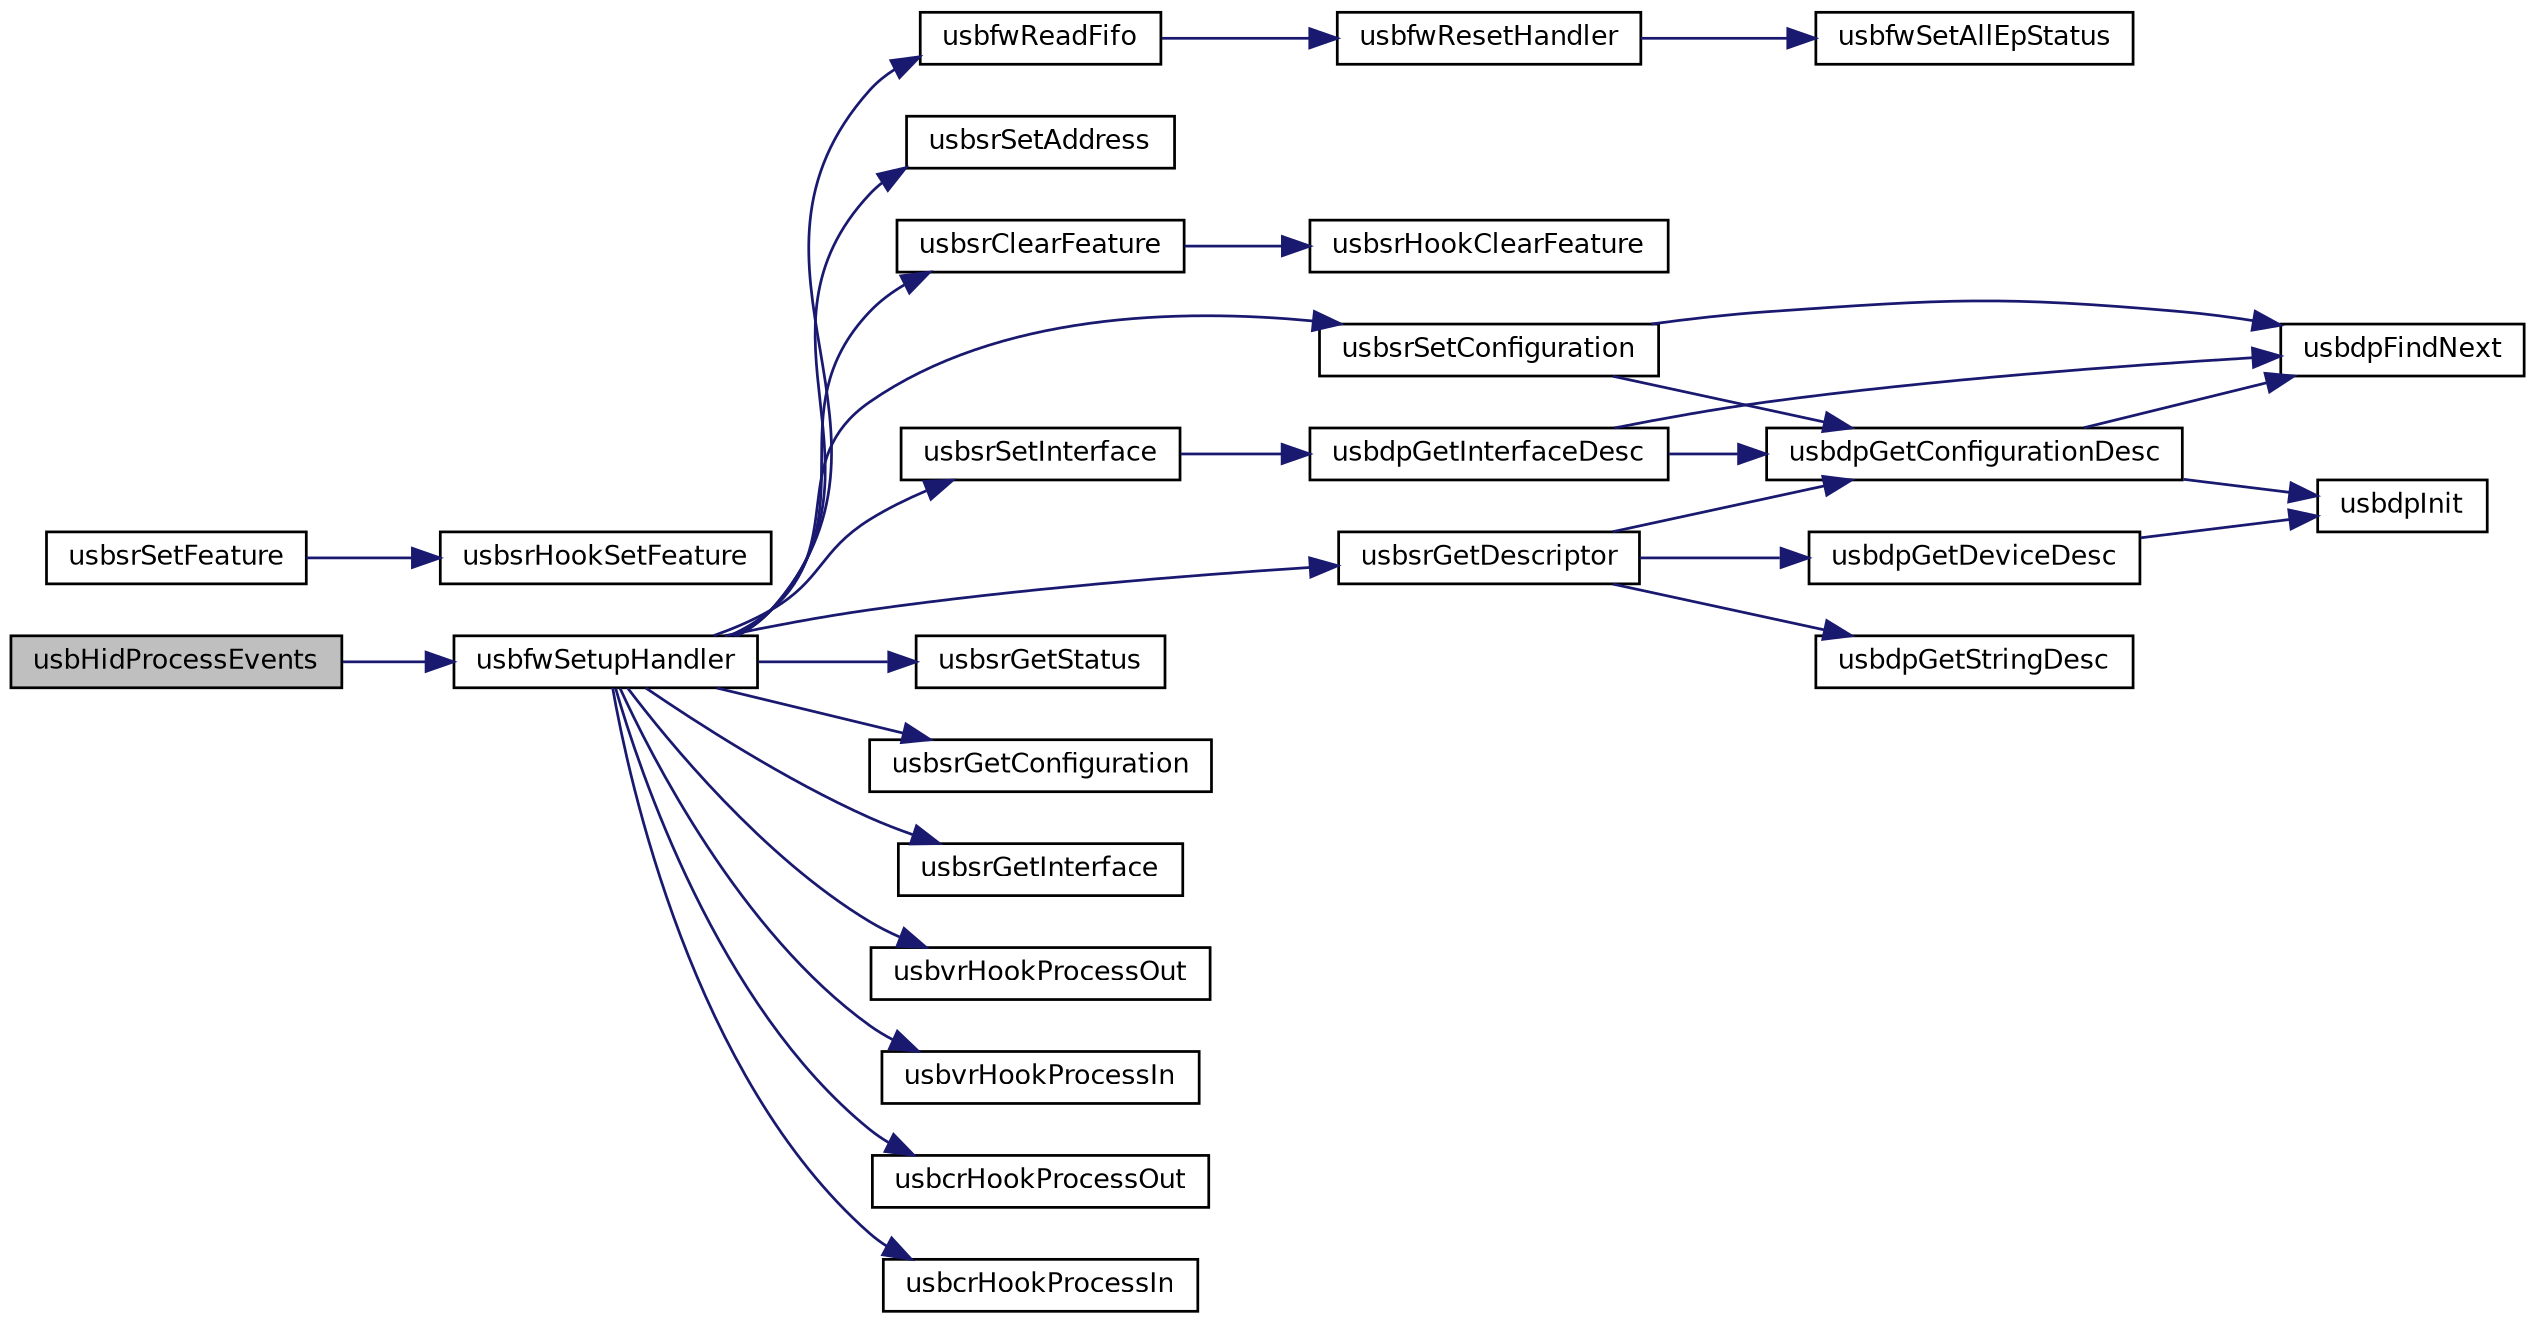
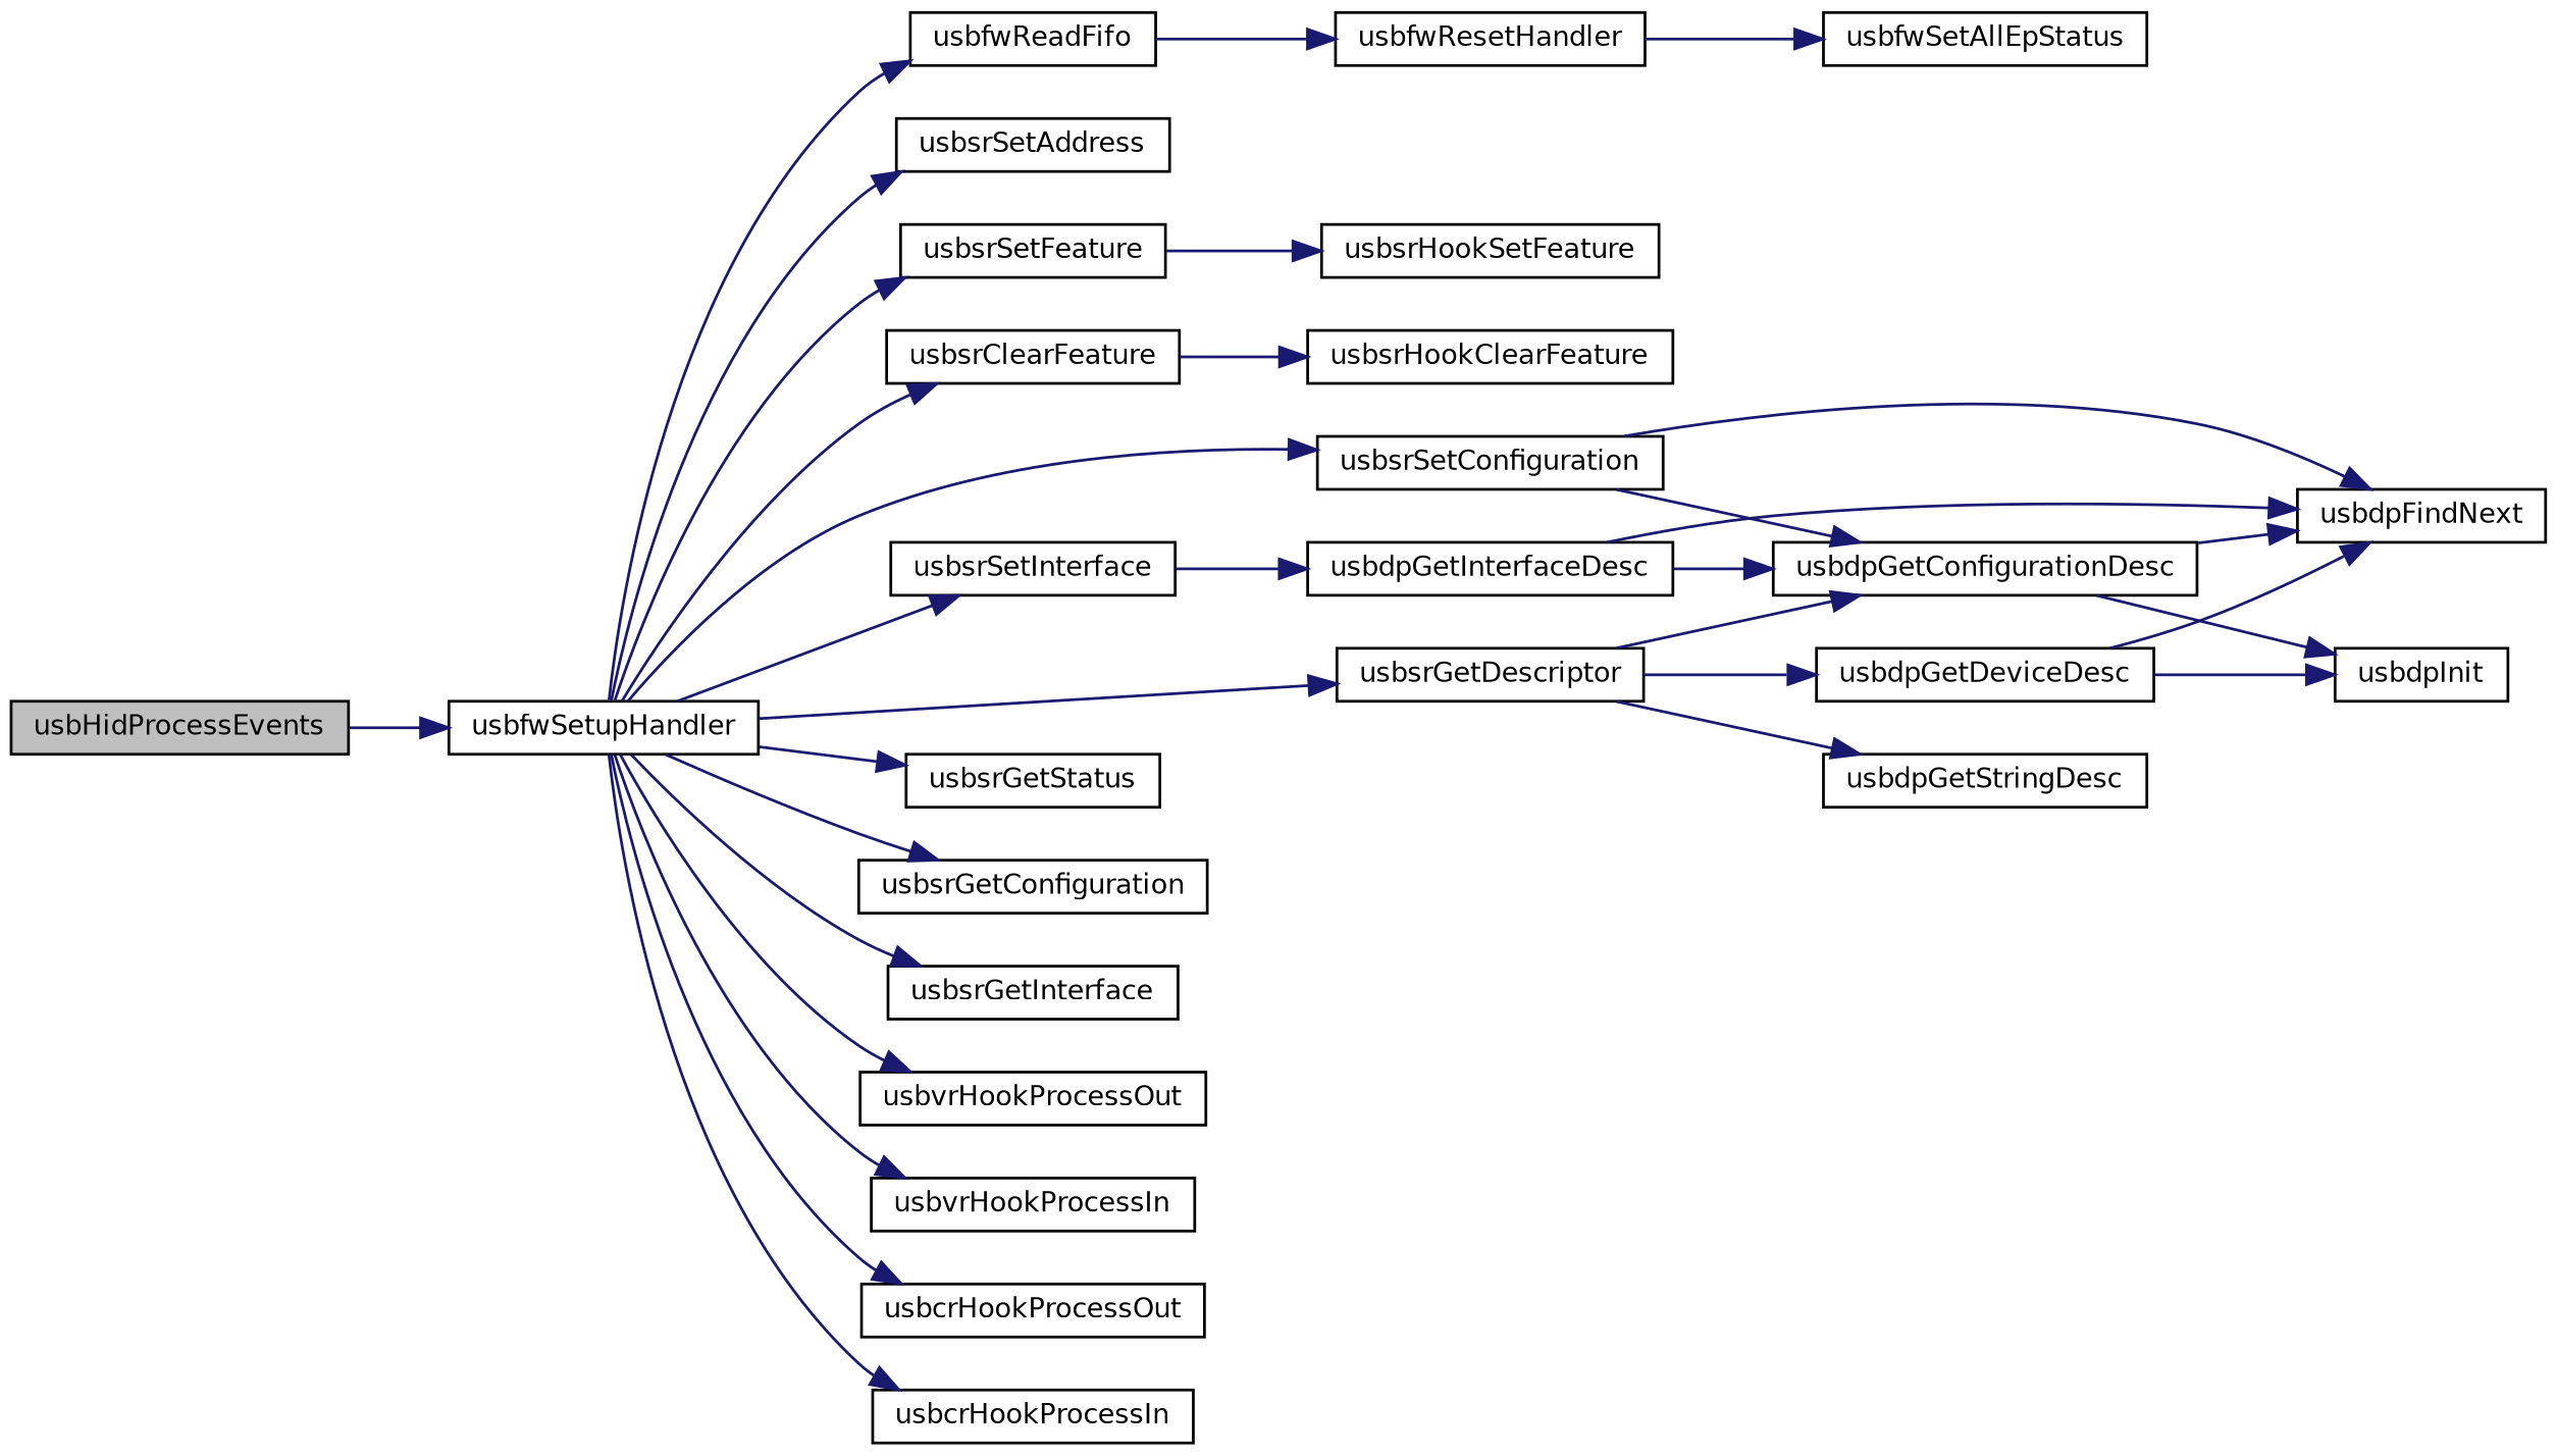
  digraph {
    rankdir=LR
    node [color=black fillcolor=white fontname=Helvetica fontsize=10 shape=record style=filled]
    edge [color=midnightblue fontname=Helvetica fontsize=10 labelfontname=Helvetica labelfontsize=10 style=solid]
    n1 [fillcolor=grey75 fontcolor=black height=0.2 label=usbHidProcessEvents width=0.4]
    n2 [height=0.2 label=usbfwSetupHandler width=0.4]
    n3 [height=0.2 label=usbfwResetHandler width=0.4]
    n4 [height=0.2 label=usbfwSetAllEpStatus width=0.4]
    n5 [height=0.2 label=usbfwReadFifo width=0.4]
    n6 [height=0.2 label=usbsrSetAddress width=0.4]
    n7 [height=0.2 label=usbsrSetFeature width=0.4]
    n8 [height=0.2 label=usbsrClearFeature width=0.4]
    n9 [height=0.2 label=usbsrSetConfiguration width=0.4]
    n10 [height=0.2 label=usbsrSetInterface width=0.4]
    n11 [height=0.2 label=usbsrGetStatus width=0.4]
    n12 [height=0.2 label=usbsrGetDescriptor width=0.4]
    n13 [height=0.2 label=usbsrGetConfiguration width=0.4]
    n14 [height=0.2 label=usbsrGetInterface width=0.4]
    n15 [height=0.2 label=usbvrHookProcessOut width=0.4]
    n16 [height=0.2 label=usbvrHookProcessIn width=0.4]
    n17 [height=0.2 label=usbcrHookProcessOut width=0.4]
    n18 [height=0.2 label=usbcrHookProcessIn width=0.4]
    n19 [height=0.2 label=usbsrHookSetFeature width=0.4]
    n20 [height=0.2 label=usbsrHookClearFeature width=0.4]
    n21 [height=0.2 label=usbdpGetConfigurationDesc width=0.4]
    n22 [height=0.2 label=usbdpFindNext width=0.4]
    n23 [height=0.2 label=usbdpGetInterfaceDesc width=0.4]
    n24 [height=0.2 label=usbdpGetDeviceDesc width=0.4]
    n25 [height=0.2 label=usbdpGetStringDesc width=0.4]
    n26 [height=0.2 label=usbdpInit width=0.4]
    n1 -> n2
    n2 -> n5
    n2 -> n6
+   n2 -> n7
    n2 -> n8
    n2 -> n9
    n2 -> n10
    n2 -> n11
    n2 -> n12
    n2 -> n13
    n2 -> n14
    n2 -> n15
    n2 -> n16
    n2 -> n17
    n2 -> n18
    n3 -> n4
    n5 -> n3
    n7 -> n19
    n8 -> n20
    n9 -> n21
    n9 -> n22
    n10 -> n23
    n12 -> n21
    n12 -> n24
    n12 -> n25
    n21 -> n22
    n21 -> n26
    n23 -> n21
    n23 -> n22
+   n24 -> n22
    n24 -> n26
  }
